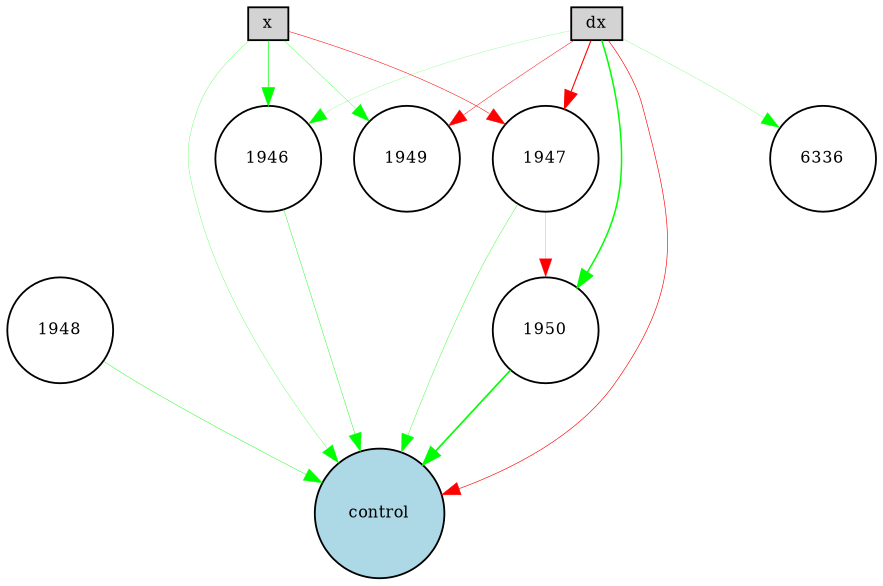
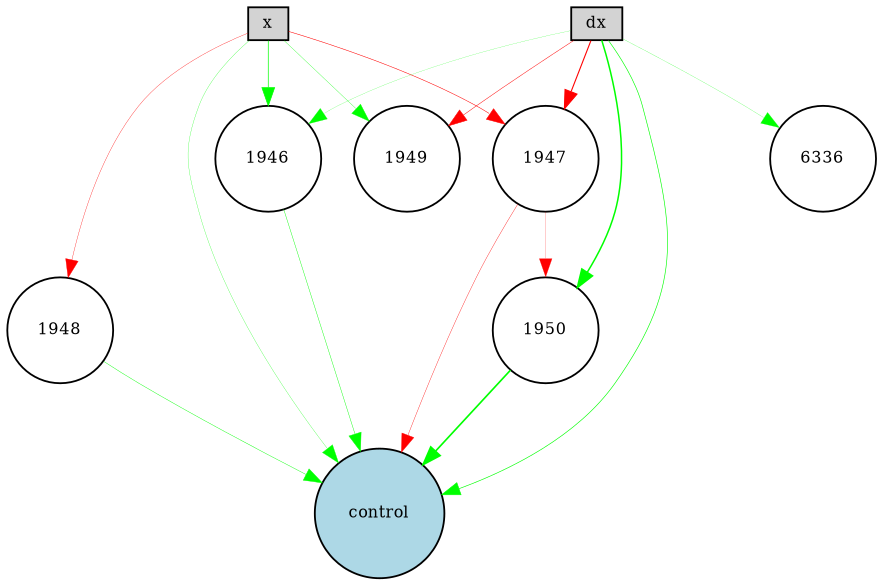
  digraph {
    node [fillcolor=white fontsize=9 shape=circle style=filled]
    edge [color=green style=solid]
    x [fillcolor=lightgray height=0.2 shape=box width=0.2]
    control [fillcolor=lightblue height=0.2 width=0.2]
    1946 [height=0.2 width=0.2]
    1947 [height=0.2 width=0.2]
    1948 [height=0.2 width=0.2]
    1949 [height=0.2 width=0.2 fillcolor="" style=""]
    1950 [height=0.2 width=0.2]
    dx [fillcolor=lightgray height=0.2 shape=box width=0.2]
    6336 [height=0.2 width=0.2]
    x -> control [penwidth=0.1445132268437006]
    x -> 1946 [penwidth=0.3849861220003533]
    x -> 1947 [color=red penwidth=0.285672461272528]
+   x -> 1948 [color=red penwidth=0.17875353382590548]
    x -> 1949 [penwidth=0.1677104327695344]
    1946 -> control [penwidth=0.22985963677121948]
-   1947 -> control [penwidth=0.19678707180814425]
+   1947 -> control [color=red penwidth=0.19678707180814425]
    1947 -> 1950 [color=red penwidth=0.10654577995575812]
    1948 -> control [penwidth=0.22805406140044535]
    1950 -> control [penwidth=0.9104222419319551]
-   dx -> control [color=red penwidth=0.3456342840826132]
+   dx -> control [penwidth=0.3456342840826132]
    dx -> 1946 [penwidth=0.10056000447131033]
    dx -> 1947 [color=red penwidth=0.6014731229799293]
    dx -> 1949 [color=red penwidth=0.2581938888700006]
    dx -> 1950 [penwidth=0.8277828173672704]
    dx -> 6336 [penwidth=0.11486729291729925]
  }
